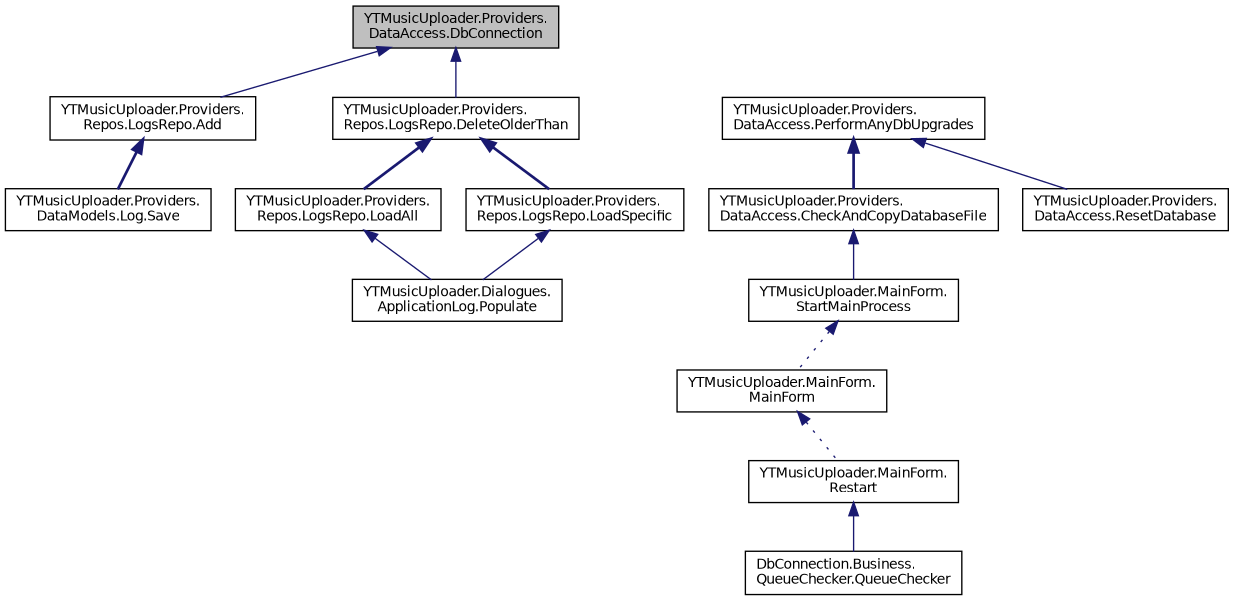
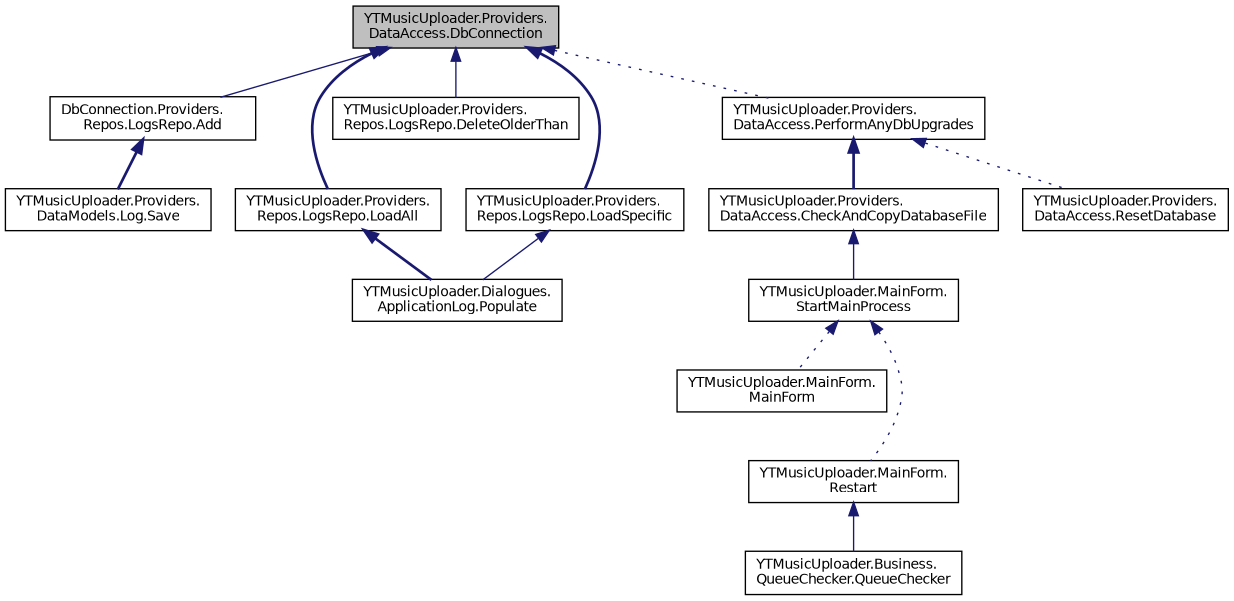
  digraph {
    rankdir=TB
    node [color=black fillcolor=white fontname=Helvetica fontsize=10 shape=record style=filled]
    edge [color=midnightblue dir=back fontname=Helvetica fontsize=10 labelfontname=Helvetica labelfontsize=10 style=solid]
    n1 [fillcolor=grey75 fontcolor=black height=0.2 label="YTMusicUploader.Providers.\lDataAccess.DbConnection" width=0.4]
-   n2 [height=0.2 label="YTMusicUploader.Providers.\lRepos.LogsRepo.Add" width=0.4]
+   n2 [height=0.2 label="DbConnection.Providers.\lRepos.LogsRepo.Add" width=0.4]
    n3 [height=0.2 label="YTMusicUploader.Providers.\lRepos.LogsRepo.DeleteOlderThan" width=0.4]
    n4 [height=0.2 label="YTMusicUploader.Providers.\lRepos.LogsRepo.LoadAll" width=0.4]
    n5 [height=0.2 label="YTMusicUploader.Providers.\lRepos.LogsRepo.LoadSpecific" width=0.4]
    n6 [height=0.2 label="YTMusicUploader.Providers.\lDataAccess.PerformAnyDbUpgrades" width=0.4]
    n7 [height=0.2 label="YTMusicUploader.Providers.\lDataModels.Log.Save" width=0.4]
    n8 [height=0.2 label="YTMusicUploader.Dialogues.\lApplicationLog.Populate" width=0.4]
    n9 [height=0.2 label="YTMusicUploader.Providers.\lDataAccess.CheckAndCopyDatabaseFile" width=0.4]
    n10 [height=0.2 label="YTMusicUploader.Providers.\lDataAccess.ResetDatabase" width=0.4]
    n11 [height=0.2 label="YTMusicUploader.MainForm.\lStartMainProcess" width=0.4]
    n12 [height=0.2 label="YTMusicUploader.MainForm.\lMainForm" width=0.4]
    n13 [height=0.2 label="YTMusicUploader.MainForm.\lRestart" width=0.4]
-   n14 [height=0.2 label="DbConnection.Business.\lQueueChecker.QueueChecker" width=0.4]
+   n14 [height=0.2 label="YTMusicUploader.Business.\lQueueChecker.QueueChecker" width=0.4]
    n1 -> n2
    n1 -> n3
-   n3 -> n4 [style=bold]
-   n3 -> n5 [style=bold]
+   n1 -> n4 [style=bold]
+   n1 -> n5 [style=bold]
+   n1 -> n6 [style=dotted]
    n2 -> n7 [style=bold]
-   n4 -> n8
+   n4 -> n8 [style=bold]
    n5 -> n8
    n6 -> n9 [style=bold]
-   n6 -> n10
+   n6 -> n10 [style=dotted]
    n9 -> n11
    n11 -> n12 [style=dotted]
-   n12 -> n13 [style=dotted]
+   n11 -> n13 [style=dotted]
    n13 -> n14
  }
